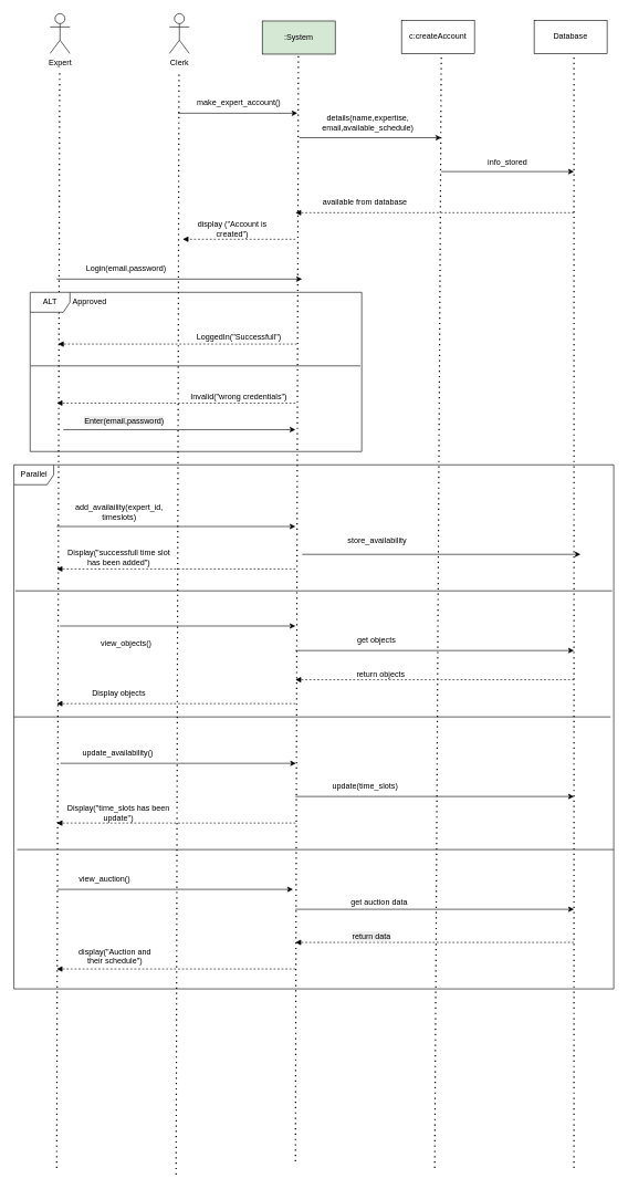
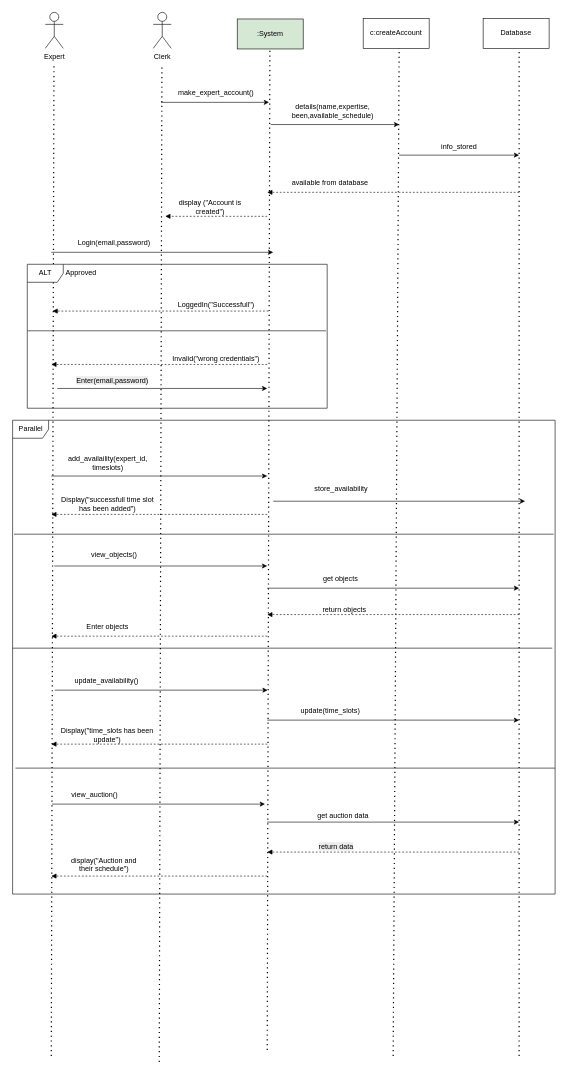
  <mxCell id="0" />
  <mxCell id="1" parent="0" />
  <mxCell id="2" value="Expert" style="shape=umlActor;verticalLabelPosition=bottom;verticalAlign=top;html=1;" vertex="1" parent="1"><mxGeometry x="75" y="20" width="30" height="60" as="geometry" /></mxCell>
  <mxCell id="3" value="Clerk" style="shape=umlActor;verticalLabelPosition=bottom;verticalAlign=top;html=1;" vertex="1" parent="1"><mxGeometry x="255" y="20" width="30" height="60" as="geometry" /></mxCell>
  <mxCell id="4" value=":System" style="html=1;whiteSpace=wrap;fillColor=#d5e8d4;" vertex="1" parent="1"><mxGeometry x="395" y="31" width="110" height="50" as="geometry" /></mxCell>
  <mxCell id="5" value="c:createAccount" style="html=1;whiteSpace=wrap;" vertex="1" parent="1"><mxGeometry x="605" y="30" width="110" height="50" as="geometry" /></mxCell>
  <mxCell id="6" value="Database" style="html=1;whiteSpace=wrap;" vertex="1" parent="1"><mxGeometry x="805" y="30" width="110" height="50" as="geometry" /></mxCell>
  <mxCell id="7" value="" style="endArrow=none;dashed=1;html=1;dashPattern=1 3;strokeWidth=2;rounded=0;" edge="1" parent="1"><mxGeometry width="50" height="50" relative="1" as="geometry"><mxPoint x="85" y="1760" as="sourcePoint" /><mxPoint x="89.47" y="110" as="targetPoint" /></mxGeometry></mxCell>
  <mxCell id="8" value="" style="endArrow=none;dashed=1;html=1;dashPattern=1 3;strokeWidth=2;rounded=0;" edge="1" parent="1"><mxGeometry width="50" height="50" relative="1" as="geometry"><mxPoint x="655" y="1760" as="sourcePoint" /><mxPoint x="665" y="80" as="targetPoint" /></mxGeometry></mxCell>
  <mxCell id="9" value="" style="endArrow=none;dashed=1;html=1;dashPattern=1 3;strokeWidth=2;rounded=0;" edge="1" parent="1"><mxGeometry width="50" height="50" relative="1" as="geometry"><mxPoint x="865" y="1760" as="sourcePoint" /><mxPoint x="865" y="80" as="targetPoint" /></mxGeometry></mxCell>
  <mxCell id="10" value="" style="endArrow=none;dashed=1;html=1;dashPattern=1 3;strokeWidth=2;rounded=0;" edge="1" parent="1"><mxGeometry width="50" height="50" relative="1" as="geometry"><mxPoint x="445" y="1750" as="sourcePoint" /><mxPoint x="449.47" y="81" as="targetPoint" /></mxGeometry></mxCell>
  <mxCell id="11" value="" style="endArrow=none;dashed=1;html=1;dashPattern=1 3;strokeWidth=2;rounded=0;" edge="1" parent="1"><mxGeometry width="50" height="50" relative="1" as="geometry"><mxPoint x="265" y="1769.79" as="sourcePoint" /><mxPoint x="269.47" y="110" as="targetPoint" /></mxGeometry></mxCell>
  <mxCell id="12" value="" style="endArrow=classic;html=1;rounded=0;" edge="1" parent="1"><mxGeometry width="50" height="50" relative="1" as="geometry"><mxPoint x="268" y="170" as="sourcePoint" /><mxPoint x="448" y="170" as="targetPoint" /></mxGeometry></mxCell>
  <mxCell id="13" value="make_expert_account()" style="text;html=1;align=center;verticalAlign=middle;whiteSpace=wrap;rounded=0;" vertex="1" parent="1"><mxGeometry x="295" y="140" width="130" height="30" as="geometry" /></mxCell>
  <mxCell id="14" value="" style="endArrow=classic;html=1;rounded=0;" edge="1" parent="1"><mxGeometry width="50" height="50" relative="1" as="geometry"><mxPoint x="451" y="207" as="sourcePoint" /><mxPoint x="665" y="207" as="targetPoint" /></mxGeometry></mxCell>
- <mxCell id="15" value="details(name,expertise,&lt;div&gt;email,available_schedule)&lt;/div&gt;" style="text;html=1;align=center;verticalAlign=middle;whiteSpace=wrap;rounded=0;" vertex="1" parent="1"><mxGeometry x="475" y="170" width="159" height="30" as="geometry" /></mxCell>
+ <mxCell id="15" value="details(name,expertise,&lt;div&gt;been,available_schedule)&lt;/div&gt;" style="text;html=1;align=center;verticalAlign=middle;whiteSpace=wrap;rounded=0;" vertex="1" parent="1"><mxGeometry x="475" y="170" width="159" height="30" as="geometry" /></mxCell>
  <mxCell id="16" value="" style="endArrow=classic;html=1;rounded=0;" edge="1" parent="1"><mxGeometry width="50" height="50" relative="1" as="geometry"><mxPoint x="665" y="258" as="sourcePoint" /><mxPoint x="865" y="258" as="targetPoint" /></mxGeometry></mxCell>
  <mxCell id="17" value="info_stored" style="text;html=1;align=center;verticalAlign=middle;whiteSpace=wrap;rounded=0;" vertex="1" parent="1"><mxGeometry x="735" y="230" width="60" height="30" as="geometry" /></mxCell>
  <mxCell id="18" value="" style="html=1;verticalAlign=bottom;labelBackgroundColor=none;endArrow=block;endFill=1;dashed=1;rounded=0;" edge="1" parent="1"><mxGeometry width="160" relative="1" as="geometry"><mxPoint x="865" y="320" as="sourcePoint" /><mxPoint x="445" y="320" as="targetPoint" /></mxGeometry></mxCell>
  <mxCell id="19" value="available from database" style="text;html=1;align=center;verticalAlign=middle;whiteSpace=wrap;rounded=0;" vertex="1" parent="1"><mxGeometry x="485" y="290" width="130" height="30" as="geometry" /></mxCell>
  <mxCell id="20" value="" style="html=1;verticalAlign=bottom;labelBackgroundColor=none;endArrow=block;endFill=1;dashed=1;rounded=0;" edge="1" parent="1"><mxGeometry width="160" relative="1" as="geometry"><mxPoint x="445" y="360" as="sourcePoint" /><mxPoint x="275" y="360" as="targetPoint" /></mxGeometry></mxCell>
  <mxCell id="21" value="display (&quot;Account is created&quot;)" style="text;html=1;align=center;verticalAlign=middle;whiteSpace=wrap;rounded=0;" vertex="1" parent="1"><mxGeometry x="285" y="330" width="130" height="30" as="geometry" /></mxCell>
  <mxCell id="22" value="" style="endArrow=classic;html=1;rounded=0;" edge="1" parent="1"><mxGeometry width="50" height="50" relative="1" as="geometry"><mxPoint x="85" y="420" as="sourcePoint" /><mxPoint x="455" y="420" as="targetPoint" /></mxGeometry></mxCell>
  <mxCell id="23" value="Login(email,password)" style="text;html=1;align=center;verticalAlign=middle;whiteSpace=wrap;rounded=0;" vertex="1" parent="1"><mxGeometry x="125" y="390" width="130" height="30" as="geometry" /></mxCell>
  <mxCell id="24" value="ALT" style="shape=umlFrame;whiteSpace=wrap;html=1;pointerEvents=0;" vertex="1" parent="1"><mxGeometry x="45" y="440" width="500" height="240" as="geometry" /></mxCell>
  <mxCell id="25" value="" style="endArrow=none;html=1;rounded=0;entryX=0.996;entryY=0.487;entryDx=0;entryDy=0;entryPerimeter=0;exitX=0.001;exitY=0.487;exitDx=0;exitDy=0;exitPerimeter=0;" edge="1" parent="1"><mxGeometry width="50" height="50" relative="1" as="geometry"><mxPoint x="45.5" y="550.88" as="sourcePoint" /><mxPoint x="543" y="550.88" as="targetPoint" /></mxGeometry></mxCell>
  <mxCell id="26" value="" style="html=1;verticalAlign=bottom;labelBackgroundColor=none;endArrow=block;endFill=1;dashed=1;rounded=0;" edge="1" parent="1"><mxGeometry width="160" relative="1" as="geometry"><mxPoint x="447" y="518" as="sourcePoint" /><mxPoint x="87" y="518" as="targetPoint" /></mxGeometry></mxCell>
  <mxCell id="27" value="" style="html=1;verticalAlign=bottom;labelBackgroundColor=none;endArrow=block;endFill=1;dashed=1;rounded=0;" edge="1" parent="1"><mxGeometry width="160" relative="1" as="geometry"><mxPoint x="445" y="607" as="sourcePoint" /><mxPoint x="85" y="607" as="targetPoint" /></mxGeometry></mxCell>
  <mxCell id="28" value="LoggedIn(&quot;Successfull&quot;)" style="text;html=1;align=center;verticalAlign=middle;whiteSpace=wrap;rounded=0;" vertex="1" parent="1"><mxGeometry x="285" y="492" width="150" height="30" as="geometry" /></mxCell>
  <mxCell id="29" value="Invalid(&quot;wrong credentials&quot;)" style="text;html=1;align=center;verticalAlign=middle;whiteSpace=wrap;rounded=0;" vertex="1" parent="1"><mxGeometry x="275" y="588" width="170" height="20" as="geometry" /></mxCell>
  <mxCell id="30" value="" style="endArrow=classic;html=1;rounded=0;" edge="1" parent="1"><mxGeometry width="50" height="50" relative="1" as="geometry"><mxPoint x="95" y="647" as="sourcePoint" /><mxPoint x="445" y="647" as="targetPoint" /></mxGeometry></mxCell>
  <mxCell id="31" value="&lt;span style=&quot;color: rgb(0, 0, 0); font-family: Helvetica; font-size: 12px; font-style: normal; font-variant-ligatures: normal; font-variant-caps: normal; font-weight: 400; letter-spacing: normal; orphans: 2; text-align: center; text-indent: 0px; text-transform: none; widows: 2; word-spacing: 0px; -webkit-text-stroke-width: 0px; white-space: normal; background-color: rgb(236, 236, 236); text-decoration-thickness: initial; text-decoration-style: initial; text-decoration-color: initial; float: none; display: inline !important;&quot;&gt;Enter(email,password)&lt;/span&gt;" style="text;whiteSpace=wrap;html=1;" vertex="1" parent="1"><mxGeometry x="125" y="620" width="150" height="40" as="geometry" /></mxCell>
  <mxCell id="32" value="Approved" style="text;html=1;align=center;verticalAlign=middle;whiteSpace=wrap;rounded=0;" vertex="1" parent="1"><mxGeometry x="105" y="440" width="60" height="30" as="geometry" /></mxCell>
  <mxCell id="33" value="" style="endArrow=classic;html=1;rounded=0;" edge="1" parent="1"><mxGeometry width="50" height="50" relative="1" as="geometry"><mxPoint x="85" y="793" as="sourcePoint" /><mxPoint x="445" y="793" as="targetPoint" /></mxGeometry></mxCell>
  <mxCell id="34" value="add_availaility(expert_id,&lt;div&gt;timeslots)&lt;/div&gt;" style="text;html=1;align=center;verticalAlign=middle;whiteSpace=wrap;rounded=0;" vertex="1" parent="1"><mxGeometry x="102.5" y="747" width="152.5" height="50" as="geometry" /></mxCell>
  <mxCell id="35" value="" style="endArrow=classic;html=1;rounded=0;" edge="1" parent="1"><mxGeometry width="50" height="50" relative="1" as="geometry"><mxPoint x="445" y="1200" as="sourcePoint" /><mxPoint x="865" y="1200" as="targetPoint" /></mxGeometry></mxCell>
  <mxCell id="36" value="store_availability" style="text;html=1;align=center;verticalAlign=middle;whiteSpace=wrap;rounded=0;" vertex="1" parent="1"><mxGeometry x="476" y="800" width="185" height="30" as="geometry" /></mxCell>
  <mxCell id="37" value="" style="html=1;verticalAlign=bottom;labelBackgroundColor=none;endArrow=block;endFill=1;dashed=1;rounded=0;" edge="1" parent="1"><mxGeometry width="160" relative="1" as="geometry"><mxPoint x="445" y="857" as="sourcePoint" /><mxPoint x="85" y="857" as="targetPoint" /></mxGeometry></mxCell>
  <mxCell id="38" value="Display(&quot;successfull time slot has been added&quot;)" style="text;html=1;align=center;verticalAlign=middle;whiteSpace=wrap;rounded=0;" vertex="1" parent="1"><mxGeometry x="90.75" y="825" width="176" height="27" as="geometry" /></mxCell>
  <mxCell id="39" value="Parallel" style="shape=umlFrame;whiteSpace=wrap;html=1;pointerEvents=0;" vertex="1" parent="1"><mxGeometry x="20.5" y="700" width="904.5" height="790" as="geometry" /></mxCell>
  <mxCell id="40" value="" style="endArrow=classic;html=1;rounded=0;" edge="1" parent="1"><mxGeometry width="50" height="50" relative="1" as="geometry"><mxPoint x="90" y="943" as="sourcePoint" /><mxPoint x="445" y="943" as="targetPoint" /></mxGeometry></mxCell>
- <mxCell id="41" value="view_objects()" style="text;html=1;align=center;verticalAlign=middle;whiteSpace=wrap;rounded=0;" vertex="1" parent="1"><mxGeometry x="125" y="955" width="130" height="30" as="geometry" /></mxCell>
+ <mxCell id="41" value="view_objects()" style="text;html=1;align=center;verticalAlign=middle;whiteSpace=wrap;rounded=0;" vertex="1" parent="1"><mxGeometry x="125" y="910" width="130" height="30" as="geometry" /></mxCell>
  <mxCell id="42" value="" style="endArrow=classic;html=1;rounded=0;" edge="1" parent="1"><mxGeometry width="50" height="50" relative="1" as="geometry"><mxPoint x="445" y="980" as="sourcePoint" /><mxPoint x="865" y="980" as="targetPoint" /></mxGeometry></mxCell>
  <mxCell id="43" value="get objects" style="text;html=1;align=center;verticalAlign=middle;whiteSpace=wrap;rounded=0;" vertex="1" parent="1"><mxGeometry x="475" y="950" width="185" height="30" as="geometry" /></mxCell>
  <mxCell id="44" value="" style="html=1;verticalAlign=bottom;labelBackgroundColor=none;endArrow=block;endFill=1;dashed=1;rounded=0;" edge="1" parent="1"><mxGeometry width="160" relative="1" as="geometry"><mxPoint x="865" y="1024" as="sourcePoint" /><mxPoint x="445" y="1024" as="targetPoint" /></mxGeometry></mxCell>
  <mxCell id="45" value="" style="html=1;verticalAlign=bottom;labelBackgroundColor=none;endArrow=block;endFill=1;dashed=1;rounded=0;" edge="1" parent="1"><mxGeometry width="160" relative="1" as="geometry"><mxPoint x="445" y="1060" as="sourcePoint" /><mxPoint x="85" y="1060" as="targetPoint" /></mxGeometry></mxCell>
- <mxCell id="46" value="Display objects" style="text;html=1;align=center;verticalAlign=middle;whiteSpace=wrap;rounded=0;" vertex="1" parent="1"><mxGeometry x="118.75" y="1030" width="120" height="30" as="geometry" /></mxCell>
+ <mxCell id="46" value="Enter objects" style="text;html=1;align=center;verticalAlign=middle;whiteSpace=wrap;rounded=0;" vertex="1" parent="1"><mxGeometry x="118.75" y="1030" width="120" height="30" as="geometry" /></mxCell>
  <mxCell id="47" value="return objects" style="text;html=1;align=center;verticalAlign=middle;whiteSpace=wrap;rounded=0;" vertex="1" parent="1"><mxGeometry x="514" y="1001" width="120" height="29" as="geometry" /></mxCell>
  <mxCell id="48" value="" style="endArrow=none;html=1;rounded=0;entryX=0.996;entryY=0.34;entryDx=0;entryDy=0;entryPerimeter=0;exitX=0.001;exitY=0.487;exitDx=0;exitDy=0;exitPerimeter=0;" edge="1" parent="1"><mxGeometry width="50" height="50" relative="1" as="geometry"><mxPoint x="20.5" y="1080" as="sourcePoint" /><mxPoint x="920.25" y="1080" as="targetPoint" /></mxGeometry></mxCell>
  <mxCell id="49" value="" style="endArrow=classic;html=1;rounded=0;" edge="1" parent="1"><mxGeometry width="50" height="50" relative="1" as="geometry"><mxPoint x="90.75" y="1150" as="sourcePoint" /><mxPoint x="445.75" y="1150" as="targetPoint" /></mxGeometry></mxCell>
  <mxCell id="50" value="" style="endArrow=classic;html=1;rounded=0;" edge="1" parent="1"><mxGeometry width="50" height="50" relative="1" as="geometry"><mxPoint x="455" y="835" as="sourcePoint" /><mxPoint x="875" y="835" as="targetPoint" /></mxGeometry></mxCell>
  <mxCell id="51" value="" style="html=1;verticalAlign=bottom;labelBackgroundColor=none;endArrow=block;endFill=1;dashed=1;rounded=0;" edge="1" parent="1"><mxGeometry width="160" relative="1" as="geometry"><mxPoint x="445" y="1240" as="sourcePoint" /><mxPoint x="85" y="1240" as="targetPoint" /></mxGeometry></mxCell>
  <mxCell id="52" value="update_availability()" style="text;html=1;align=center;verticalAlign=middle;whiteSpace=wrap;rounded=0;" vertex="1" parent="1"><mxGeometry x="110" y="1120" width="135" height="30" as="geometry" /></mxCell>
  <mxCell id="53" value="update(time_slots)" style="text;html=1;align=center;verticalAlign=middle;whiteSpace=wrap;rounded=0;" vertex="1" parent="1"><mxGeometry x="457.5" y="1170" width="185" height="30" as="geometry" /></mxCell>
  <mxCell id="54" value="Display(&quot;time_slots has been update&quot;)" style="text;html=1;align=center;verticalAlign=middle;whiteSpace=wrap;rounded=0;" vertex="1" parent="1"><mxGeometry x="86.25" y="1210" width="185" height="30" as="geometry" /></mxCell>
  <mxCell id="55" value="" style="endArrow=none;html=1;rounded=0;entryX=0.996;entryY=0.34;entryDx=0;entryDy=0;entryPerimeter=0;exitX=0.001;exitY=0.487;exitDx=0;exitDy=0;exitPerimeter=0;" edge="1" parent="1"><mxGeometry width="50" height="50" relative="1" as="geometry"><mxPoint x="25.25" y="1280" as="sourcePoint" /><mxPoint x="925" y="1280" as="targetPoint" /></mxGeometry></mxCell>
  <mxCell id="56" value="" style="endArrow=none;html=1;rounded=0;entryX=0.996;entryY=0.34;entryDx=0;entryDy=0;entryPerimeter=0;exitX=0.001;exitY=0.487;exitDx=0;exitDy=0;exitPerimeter=0;" edge="1" parent="1"><mxGeometry width="50" height="50" relative="1" as="geometry"><mxPoint x="22.88" y="890" as="sourcePoint" /><mxPoint x="922.63" y="890" as="targetPoint" /></mxGeometry></mxCell>
  <mxCell id="57" value="" style="endArrow=classic;html=1;rounded=0;" edge="1" parent="1"><mxGeometry width="50" height="50" relative="1" as="geometry"><mxPoint x="86.25" y="1340" as="sourcePoint" /><mxPoint x="441.25" y="1340" as="targetPoint" /></mxGeometry></mxCell>
  <mxCell id="58" value="" style="endArrow=classic;html=1;rounded=0;" edge="1" parent="1"><mxGeometry width="50" height="50" relative="1" as="geometry"><mxPoint x="445" y="1370" as="sourcePoint" /><mxPoint x="865" y="1370" as="targetPoint" /></mxGeometry></mxCell>
  <mxCell id="59" value="" style="html=1;verticalAlign=bottom;labelBackgroundColor=none;endArrow=block;endFill=1;dashed=1;rounded=0;" edge="1" parent="1"><mxGeometry width="160" relative="1" as="geometry"><mxPoint x="865" y="1420" as="sourcePoint" /><mxPoint x="445" y="1420" as="targetPoint" /></mxGeometry></mxCell>
  <mxCell id="60" value="" style="html=1;verticalAlign=bottom;labelBackgroundColor=none;endArrow=block;endFill=1;dashed=1;rounded=0;" edge="1" parent="1"><mxGeometry width="160" relative="1" as="geometry"><mxPoint x="445" y="1460" as="sourcePoint" /><mxPoint x="85" y="1460" as="targetPoint" /></mxGeometry></mxCell>
  <mxCell id="61" value="view_auction()" style="text;html=1;align=center;verticalAlign=middle;whiteSpace=wrap;rounded=0;" vertex="1" parent="1"><mxGeometry x="110" y="1310" width="95" height="30" as="geometry" /></mxCell>
  <mxCell id="62" value="get auction data" style="text;html=1;align=center;verticalAlign=middle;whiteSpace=wrap;rounded=0;" vertex="1" parent="1"><mxGeometry x="514" y="1349" width="115" height="20" as="geometry" /></mxCell>
  <mxCell id="63" value="&lt;span style=&quot;color: rgb(0, 0, 0); font-family: Helvetica; font-size: 12px; font-style: normal; font-variant-ligatures: normal; font-variant-caps: normal; font-weight: 400; letter-spacing: normal; orphans: 2; text-align: center; text-indent: 0px; text-transform: none; widows: 2; word-spacing: 0px; -webkit-text-stroke-width: 0px; white-space: normal; background-color: rgb(236, 236, 236); text-decoration-thickness: initial; text-decoration-style: initial; text-decoration-color: initial; float: none; display: inline !important;&quot;&gt;return data&lt;/span&gt;" style="text;whiteSpace=wrap;html=1;" vertex="1" parent="1"><mxGeometry x="528.5" y="1397" width="70.5" height="30" as="geometry" /></mxCell>
  <mxCell id="64" value="&lt;div style=&quot;text-align: center;&quot;&gt;&lt;span style=&quot;background-color: transparent; color: light-dark(rgb(0, 0, 0), rgb(255, 255, 255));&quot;&gt;display(&quot;Auction and their schedule&quot;)&lt;br&gt;&lt;/span&gt;&lt;/div&gt;" style="text;whiteSpace=wrap;html=1;" vertex="1" parent="1"><mxGeometry x="112" y="1420" width="120" height="40" as="geometry" /></mxCell>
